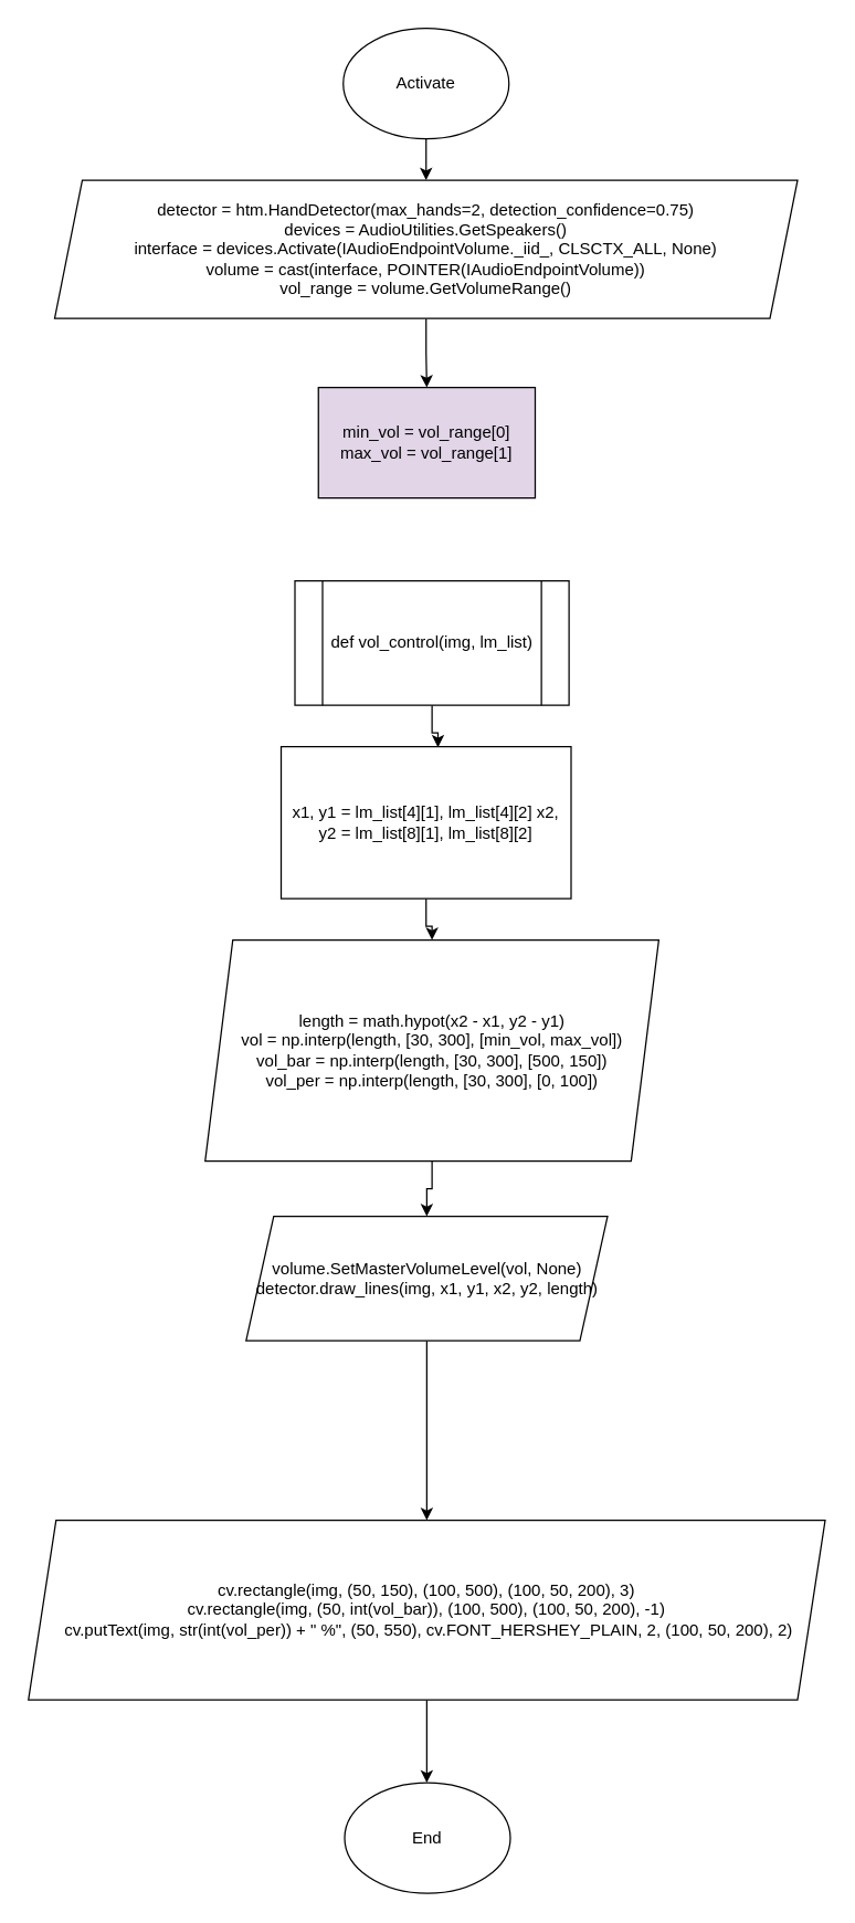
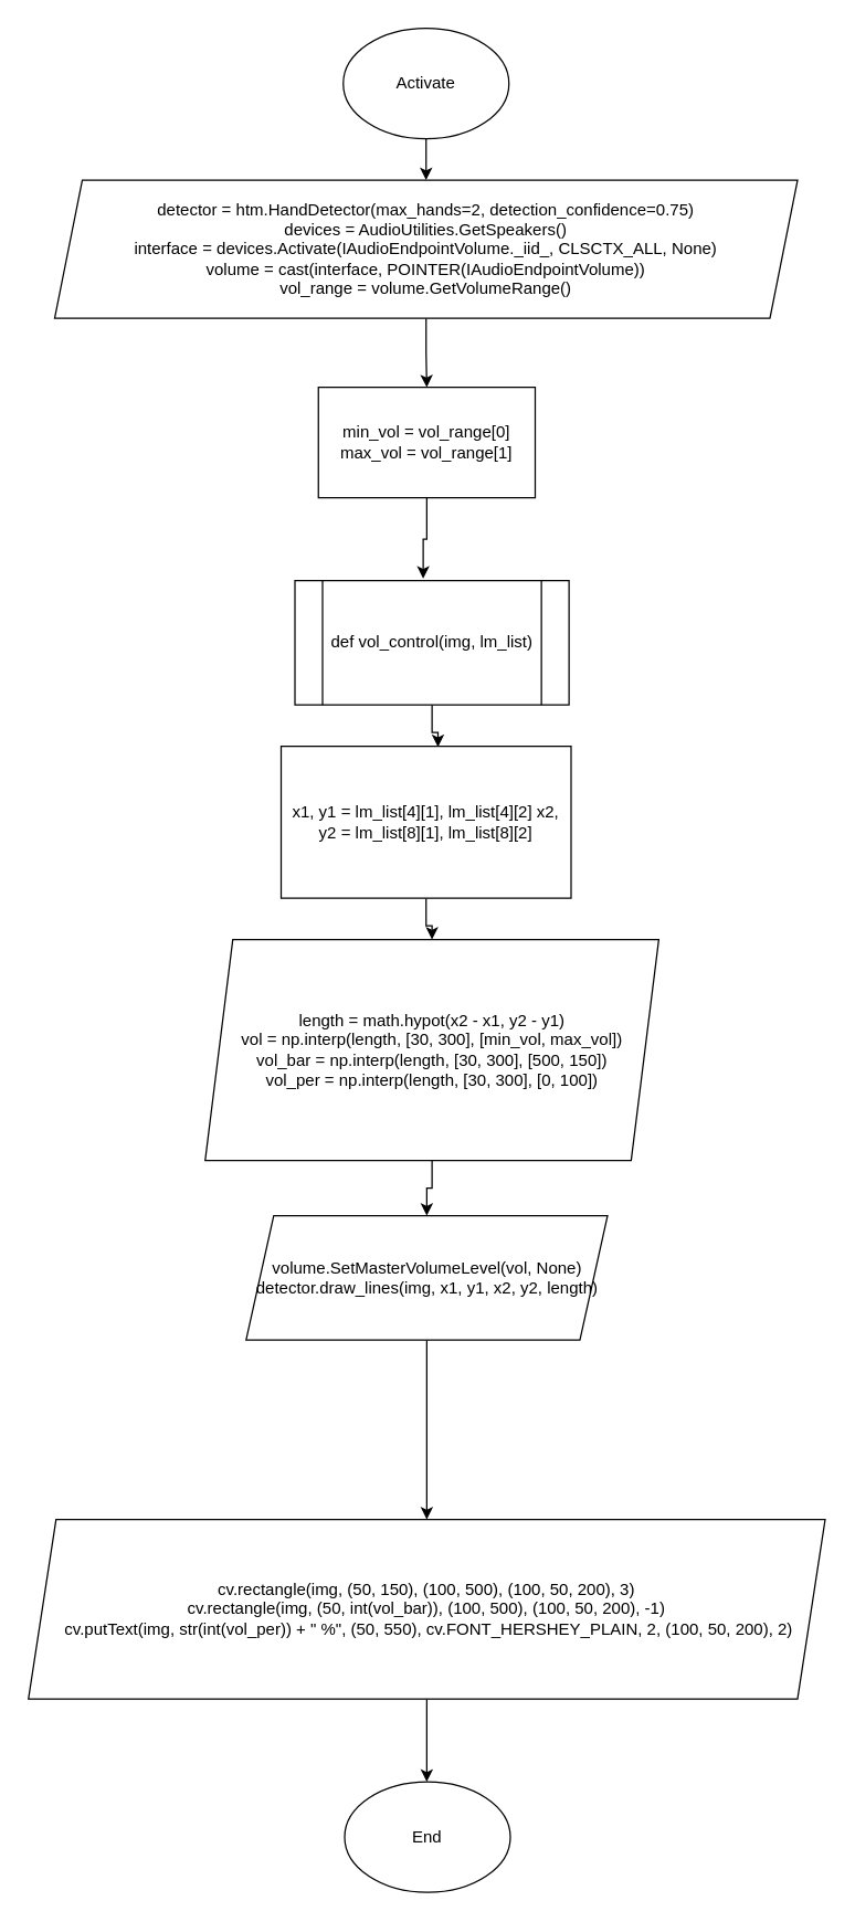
  <mxCell id="0" />
  <mxCell id="1" parent="0" />
  <mxCell id="2" style="edgeStyle=orthogonalEdgeStyle;rounded=0;orthogonalLoop=1;jettySize=auto;html=1;entryX=0.5;entryY=0;entryDx=0;entryDy=0;" edge="1" parent="1" source="3" target="5"><mxGeometry relative="1" as="geometry" /></mxCell>
  <mxCell id="3" value="Activate" style="ellipse;whiteSpace=wrap;html=1;" vertex="1" parent="1"><mxGeometry x="248" y="20" width="120" height="80" as="geometry" /></mxCell>
  <mxCell id="4" style="edgeStyle=orthogonalEdgeStyle;rounded=0;orthogonalLoop=1;jettySize=auto;html=1;" edge="1" parent="1" source="5" target="7"><mxGeometry relative="1" as="geometry" /></mxCell>
  <mxCell id="5" value="detector = htm.HandDetector(max_hands=2, detection_confidence=0.75) &lt;br&gt;devices = AudioUtilities.GetSpeakers() &lt;br&gt;interface = devices.Activate(IAudioEndpointVolume._iid_, CLSCTX_ALL, None) &lt;br&gt;volume = cast(interface, POINTER(IAudioEndpointVolume)) &lt;br&gt;vol_range = volume.GetVolumeRange()" style="shape=parallelogram;perimeter=parallelogramPerimeter;whiteSpace=wrap;html=1;fixedSize=1;" vertex="1" parent="1"><mxGeometry x="39" y="130" width="538" height="100" as="geometry" /></mxCell>
- <mxCell id="7" value="min_vol = vol_range[0] max_vol = vol_range[1]" style="rounded=0;whiteSpace=wrap;html=1;fillColor=#e1d5e7;" vertex="1" parent="1"><mxGeometry x="230" y="280" width="157" height="80" as="geometry" /></mxCell>
+ <mxCell id="6" style="edgeStyle=orthogonalEdgeStyle;rounded=0;orthogonalLoop=1;jettySize=auto;html=1;entryX=0.468;entryY=-0.016;entryDx=0;entryDy=0;entryPerimeter=0;" edge="1" parent="1" source="7" target="9"><mxGeometry relative="1" as="geometry" /></mxCell>
+ <mxCell id="7" value="min_vol = vol_range[0] max_vol = vol_range[1]" style="rounded=0;whiteSpace=wrap;html=1;" vertex="1" parent="1"><mxGeometry x="230" y="280" width="157" height="80" as="geometry" /></mxCell>
  <mxCell id="8" style="edgeStyle=orthogonalEdgeStyle;rounded=0;orthogonalLoop=1;jettySize=auto;html=1;entryX=0.541;entryY=0.005;entryDx=0;entryDy=0;entryPerimeter=0;" edge="1" parent="1" source="9" target="11"><mxGeometry relative="1" as="geometry" /></mxCell>
  <mxCell id="9" value="def vol_control(img, lm_list)" style="shape=process;whiteSpace=wrap;html=1;backgroundOutline=1;" vertex="1" parent="1"><mxGeometry x="213" y="420" width="198.5" height="90" as="geometry" /></mxCell>
  <mxCell id="10" style="edgeStyle=orthogonalEdgeStyle;rounded=0;orthogonalLoop=1;jettySize=auto;html=1;" edge="1" parent="1" source="11" target="13"><mxGeometry relative="1" as="geometry" /></mxCell>
  <mxCell id="11" value="x1, y1 = lm_list[4][1], lm_list[4][2] x2, y2 = lm_list[8][1], lm_list[8][2]" style="rounded=0;whiteSpace=wrap;html=1;" vertex="1" parent="1"><mxGeometry x="203" y="540" width="210" height="110" as="geometry" /></mxCell>
  <mxCell id="12" style="edgeStyle=orthogonalEdgeStyle;rounded=0;orthogonalLoop=1;jettySize=auto;html=1;entryX=0.5;entryY=0;entryDx=0;entryDy=0;" edge="1" parent="1" source="13" target="15"><mxGeometry relative="1" as="geometry" /></mxCell>
  <mxCell id="13" value="length = math.hypot(x2 - x1, y2 - y1) &lt;br&gt;vol = np.interp(length, [30, 300], [min_vol, max_vol]) &lt;br&gt;vol_bar = np.interp(length, [30, 300], [500, 150]) &lt;br&gt;vol_per = np.interp(length, [30, 300], [0, 100])" style="shape=parallelogram;perimeter=parallelogramPerimeter;whiteSpace=wrap;html=1;fixedSize=1;" vertex="1" parent="1"><mxGeometry x="148" y="680" width="328.5" height="160" as="geometry" /></mxCell>
  <mxCell id="14" style="edgeStyle=orthogonalEdgeStyle;rounded=0;orthogonalLoop=1;jettySize=auto;html=1;" edge="1" parent="1" source="15"><mxGeometry relative="1" as="geometry"><mxPoint x="308.505" y="1100" as="targetPoint" /></mxGeometry></mxCell>
  <mxCell id="15" value="volume.SetMasterVolumeLevel(vol, None) detector.draw_lines(img, x1, y1, x2, y2, length)" style="shape=parallelogram;perimeter=parallelogramPerimeter;whiteSpace=wrap;html=1;fixedSize=1;" vertex="1" parent="1"><mxGeometry x="177.63" y="880" width="261.75" height="90" as="geometry" /></mxCell>
  <mxCell id="16" style="edgeStyle=orthogonalEdgeStyle;rounded=0;orthogonalLoop=1;jettySize=auto;html=1;" edge="1" parent="1" source="17"><mxGeometry relative="1" as="geometry"><mxPoint x="308.5" y="1290" as="targetPoint" /></mxGeometry></mxCell>
  <mxCell id="17" value="cv.rectangle(img, (50, 150), (100, 500), (100, 50, 200), 3) &lt;br&gt;cv.rectangle(img, (50, int(vol_bar)), (100, 500), (100, 50, 200), -1)&lt;br&gt;&amp;nbsp;cv.putText(img, str(int(vol_per)) + &quot; %&quot;, (50, 550), cv.FONT_HERSHEY_PLAIN, 2, (100, 50, 200), 2)" style="shape=parallelogram;perimeter=parallelogramPerimeter;whiteSpace=wrap;html=1;fixedSize=1;" vertex="1" parent="1"><mxGeometry x="20" y="1100" width="577" height="130" as="geometry" /></mxCell>
  <mxCell id="18" value="End" style="ellipse;whiteSpace=wrap;html=1;" vertex="1" parent="1"><mxGeometry x="249" y="1290" width="120" height="80" as="geometry" /></mxCell>
